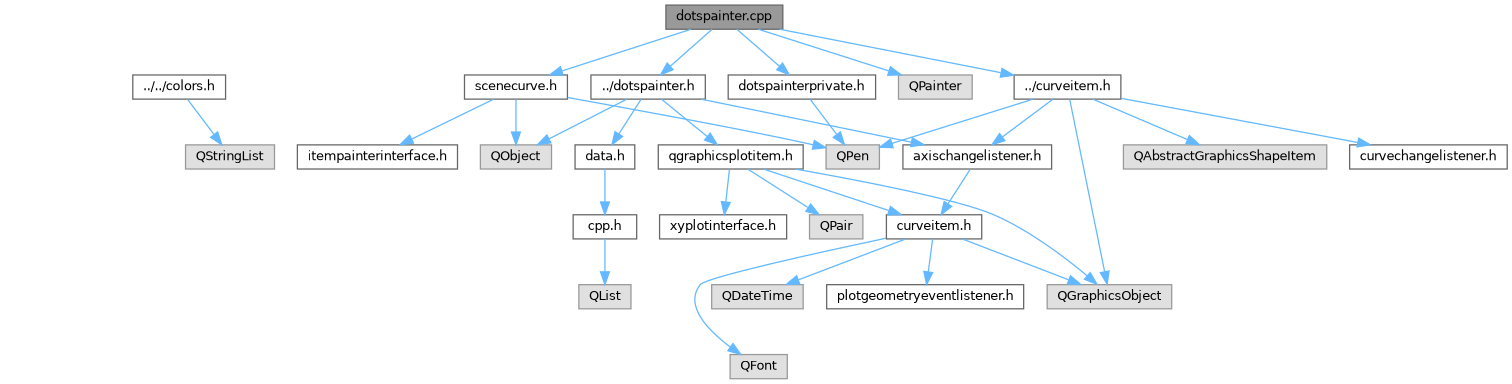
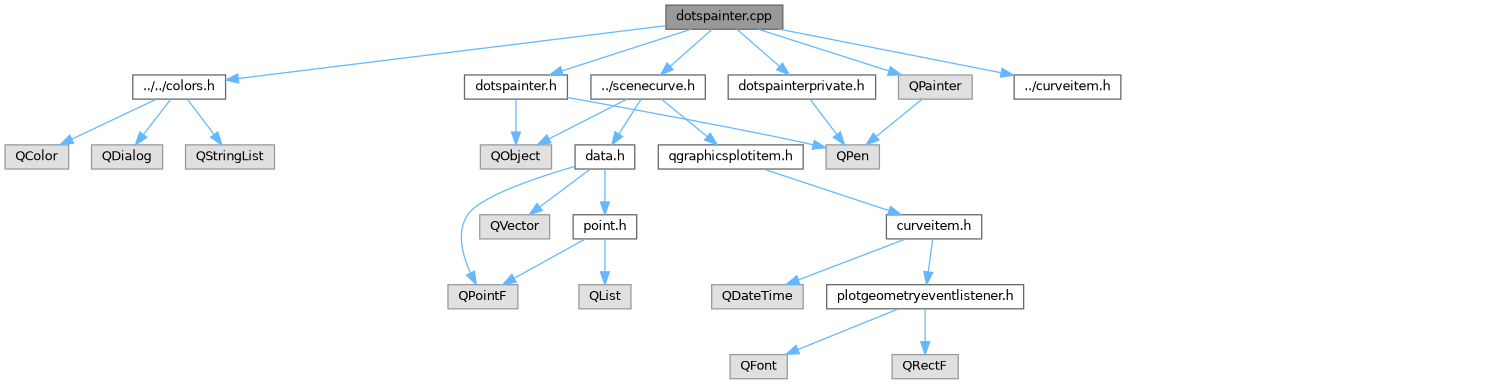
  digraph {
    node [color=grey60 fillcolor="#E0E0E0" fontname=Helvetica fontsize=10 shape=box style=filled]
    edge [color=steelblue1 fontname=Helvetica fontsize=10 labelfontname=Helvetica labelfontsize=10 style=solid]
    n1 [color=gray40 fillcolor=grey60 fontcolor=black height=0.2 label="dotspainter.cpp" width=0.4]
-   n2 [color=grey40 fillcolor=white height=0.2 label="scenecurve.h" width=0.4]
+   n2 [color=grey40 fillcolor=white height=0.2 label="dotspainter.h" width=0.4]
    n3 [color=grey40 fillcolor=white height=0.2 label="../../colors.h" width=0.4]
-   n4 [color=grey40 fillcolor=white height=0.2 label="../dotspainter.h" width=0.4]
+   n4 [color=grey40 fillcolor=white height=0.2 label="../scenecurve.h" width=0.4]
    n5 [color=grey40 fillcolor=white height=0.2 label="../curveitem.h" width=0.4]
    n6 [color=grey40 fillcolor=white height=0.2 label="dotspainterprivate.h" width=0.4]
    n7 [height=0.2 label=QPainter width=0.4]
-   n8 [color=grey40 fillcolor=white height=0.2 label="itempainterinterface.h" width=0.4]
    n9 [height=0.2 label=QObject width=0.4]
    n10 [height=0.2 label=QPen width=0.4]
+   n11 [height=0.2 label=QColor width=0.4]
+   n12 [height=0.2 label=QDialog width=0.4]
    n13 [height=0.2 label=QStringList width=0.4]
    n14 [color=grey40 fillcolor=white height=0.2 label="qgraphicsplotitem.h" width=0.4]
-   n15 [color=grey40 fillcolor=white height=0.2 label="axischangelistener.h" width=0.4]
    n16 [color=grey40 fillcolor=white height=0.2 label="data.h" width=0.4]
-   n17 [height=0.2 label=QGraphicsObject width=0.4]
-   n18 [height=0.2 label=QAbstractGraphicsShapeItem width=0.4]
-   n19 [color=grey40 fillcolor=white height=0.2 label="curvechangelistener.h" width=0.4]
-   n21 [height=0.2 label=QPair width=0.4]
+   n20 [height=0.2 label=QRectF width=0.4]
    n22 [color=grey40 fillcolor=white height=0.2 label="curveitem.h" width=0.4]
-   n23 [color=grey40 fillcolor=white height=0.2 label="xyplotinterface.h" width=0.4]
-   n26 [color=grey40 fillcolor=white height=0.2 label="cpp.h" width=0.4]
+   n24 [height=0.2 label=QVector width=0.4]
+   n25 [height=0.2 label=QPointF width=0.4]
+   n26 [color=grey40 fillcolor=white height=0.2 label="point.h" width=0.4]
    n27 [color=grey40 fillcolor=white height=0.2 label="plotgeometryeventlistener.h" width=0.4]
    n28 [height=0.2 label=QFont width=0.4]
    n29 [height=0.2 label=QDateTime width=0.4]
    n30 [height=0.2 label=QList width=0.4]
    n1 -> n2
+   n1 -> n3
    n1 -> n4
    n1 -> n5
    n1 -> n6
    n1 -> n7
-   n2 -> n8
    n2 -> n9
    n2 -> n10
+   n3 -> n11
+   n3 -> n12
    n3 -> n13
    n4 -> n9
    n4 -> n14
-   n4 -> n15
    n4 -> n16
-   n5 -> n10
-   n5 -> n15
-   n5 -> n17
-   n5 -> n18
-   n5 -> n19
+   n7 -> n10
    n6 -> n10
-   n14 -> n17
-   n14 -> n21
    n14 -> n22
-   n14 -> n23
-   n15 -> n22
+   n16 -> n24
+   n16 -> n25
    n16 -> n26
-   n22 -> n17
    n22 -> n27
-   n22 -> n28
+   n27 -> n28
    n22 -> n29
+   n26 -> n25
    n26 -> n30
+   n27 -> n20
  }
